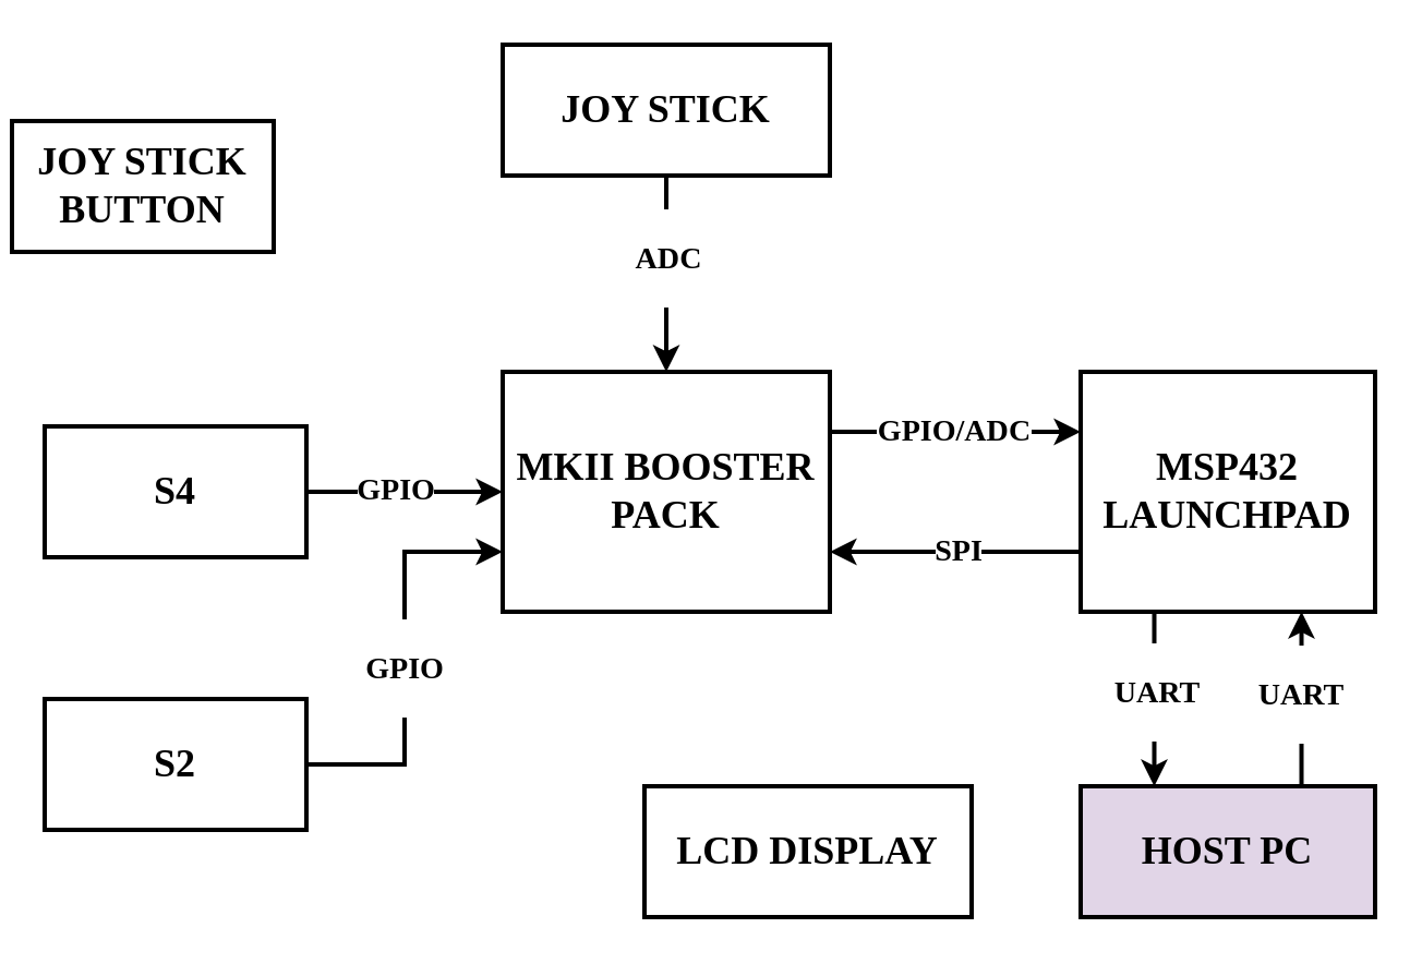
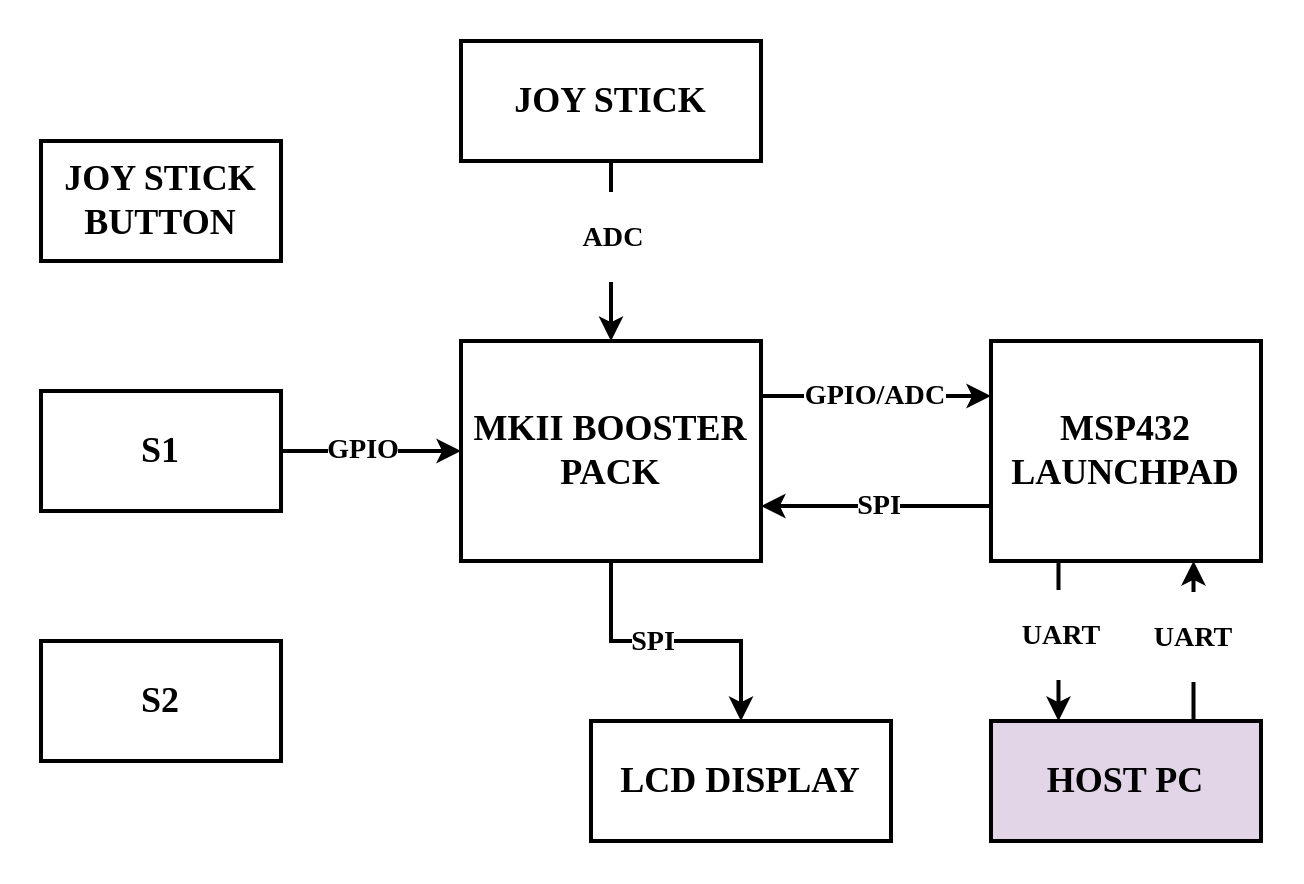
  <mxCell id="0" />
  <mxCell id="1" parent="0" />
+ <mxCell id="2" style="edgeStyle=orthogonalEdgeStyle;rounded=0;orthogonalLoop=1;jettySize=auto;html=1;exitX=0.5;exitY=1;exitDx=0;exitDy=0;entryX=0.5;entryY=0;entryDx=0;entryDy=0;strokeWidth=2;" edge="1" parent="1" source="6" target="15"><mxGeometry relative="1" as="geometry" /></mxCell>
+ <mxCell id="3" value="&lt;h3&gt;&lt;font face=&quot;Times New Roman&quot;&gt;SPI&lt;/font&gt;&lt;/h3&gt;" style="text;html=1;resizable=0;points=[];align=center;verticalAlign=middle;labelBackgroundColor=#ffffff;" vertex="1" connectable="0" parent="2"><mxGeometry x="-0.175" y="1" relative="1" as="geometry"><mxPoint as="offset" /></mxGeometry></mxCell>
  <mxCell id="4" style="edgeStyle=orthogonalEdgeStyle;rounded=0;orthogonalLoop=1;jettySize=auto;html=1;exitX=1;exitY=0.25;exitDx=0;exitDy=0;entryX=0;entryY=0.25;entryDx=0;entryDy=0;strokeWidth=2;" edge="1" parent="1" source="6" target="11"><mxGeometry relative="1" as="geometry" /></mxCell>
  <mxCell id="5" value="&lt;h3&gt;&lt;font face=&quot;Times New Roman&quot;&gt;GPIO/ADC&lt;/font&gt;&lt;/h3&gt;" style="text;html=1;resizable=0;points=[];align=center;verticalAlign=middle;labelBackgroundColor=#ffffff;" vertex="1" connectable="0" parent="4"><mxGeometry x="-0.026" y="1" relative="1" as="geometry"><mxPoint as="offset" /></mxGeometry></mxCell>
  <mxCell id="6" value="&lt;h2&gt;&lt;font style=&quot;font-size: 18px&quot; face=&quot;Times New Roman&quot;&gt;MKII BOOSTER PACK&lt;/font&gt;&lt;/h2&gt;" style="rounded=0;whiteSpace=wrap;html=1;strokeWidth=2;" vertex="1" parent="1"><mxGeometry x="230" y="170" width="150" height="110" as="geometry" /></mxCell>
  <mxCell id="7" style="edgeStyle=orthogonalEdgeStyle;rounded=0;orthogonalLoop=1;jettySize=auto;html=1;exitX=0;exitY=0.75;exitDx=0;exitDy=0;entryX=1;entryY=0.75;entryDx=0;entryDy=0;strokeWidth=2;" edge="1" parent="1" source="11" target="6"><mxGeometry relative="1" as="geometry" /></mxCell>
  <mxCell id="8" value="&lt;h3&gt;&lt;font face=&quot;Times New Roman&quot;&gt;SPI&lt;/font&gt;&lt;/h3&gt;" style="text;html=1;resizable=0;points=[];align=center;verticalAlign=middle;labelBackgroundColor=#ffffff;" vertex="1" connectable="0" parent="7"><mxGeometry x="-0.009" y="-1" relative="1" as="geometry"><mxPoint as="offset" /></mxGeometry></mxCell>
  <mxCell id="9" style="edgeStyle=orthogonalEdgeStyle;rounded=0;orthogonalLoop=1;jettySize=auto;html=1;exitX=0.25;exitY=1;exitDx=0;exitDy=0;entryX=0.25;entryY=0;entryDx=0;entryDy=0;strokeWidth=2;" edge="1" parent="1" source="11" target="14"><mxGeometry relative="1" as="geometry" /></mxCell>
  <mxCell id="10" value="&lt;h3&gt;&lt;font face=&quot;Times New Roman&quot;&gt;UART&lt;/font&gt;&lt;/h3&gt;" style="text;html=1;resizable=0;points=[];align=center;verticalAlign=middle;labelBackgroundColor=#ffffff;" vertex="1" connectable="0" parent="9"><mxGeometry x="-0.1" y="1" relative="1" as="geometry"><mxPoint as="offset" /></mxGeometry></mxCell>
  <mxCell id="11" value="&lt;h2&gt;&lt;font face=&quot;Times New Roman&quot;&gt;MSP432 LAUNCHPAD&lt;/font&gt;&lt;/h2&gt;" style="rounded=0;whiteSpace=wrap;html=1;strokeWidth=2;" vertex="1" parent="1"><mxGeometry x="495" y="170" width="135" height="110" as="geometry" /></mxCell>
  <mxCell id="12" style="edgeStyle=orthogonalEdgeStyle;rounded=0;orthogonalLoop=1;jettySize=auto;html=1;exitX=0.75;exitY=0;exitDx=0;exitDy=0;entryX=0.75;entryY=1;entryDx=0;entryDy=0;strokeWidth=2;" edge="1" parent="1" source="14" target="11"><mxGeometry relative="1" as="geometry" /></mxCell>
  <mxCell id="13" value="&lt;h3&gt;&lt;font face=&quot;Times New Roman&quot;&gt;UART&lt;/font&gt;&lt;/h3&gt;" style="text;html=1;resizable=0;points=[];align=center;verticalAlign=middle;labelBackgroundColor=#ffffff;" vertex="1" connectable="0" parent="12"><mxGeometry x="0.075" y="1" relative="1" as="geometry"><mxPoint as="offset" /></mxGeometry></mxCell>
  <mxCell id="14" value="&lt;h2&gt;&lt;font face=&quot;Times New Roman&quot;&gt;HOST PC&lt;/font&gt;&lt;/h2&gt;" style="rounded=0;whiteSpace=wrap;html=1;strokeWidth=2;fillColor=#e1d5e7;" vertex="1" parent="1"><mxGeometry x="495" y="360" width="135" height="60" as="geometry" /></mxCell>
  <mxCell id="15" value="&lt;h2&gt;&lt;font face=&quot;Times New Roman&quot;&gt;LCD DISPLAY&lt;/font&gt;&lt;/h2&gt;" style="rounded=0;whiteSpace=wrap;html=1;strokeWidth=2;" vertex="1" parent="1"><mxGeometry x="295" y="360" width="150" height="60" as="geometry" /></mxCell>
  <mxCell id="16" style="edgeStyle=orthogonalEdgeStyle;rounded=0;orthogonalLoop=1;jettySize=auto;html=1;exitX=0.5;exitY=1;exitDx=0;exitDy=0;entryX=0.5;entryY=0;entryDx=0;entryDy=0;strokeWidth=2;" edge="1" parent="1" source="18" target="6"><mxGeometry relative="1" as="geometry" /></mxCell>
  <mxCell id="17" value="&lt;h3&gt;&lt;font face=&quot;Times New Roman&quot;&gt;ADC&lt;/font&gt;&lt;/h3&gt;" style="text;html=1;resizable=0;points=[];align=center;verticalAlign=middle;labelBackgroundColor=#ffffff;" vertex="1" connectable="0" parent="16"><mxGeometry x="-0.178" relative="1" as="geometry"><mxPoint as="offset" /></mxGeometry></mxCell>
  <mxCell id="18" value="&lt;h2&gt;&lt;font face=&quot;Times New Roman&quot;&gt;JOY STICK&lt;/font&gt;&lt;/h2&gt;" style="rounded=0;whiteSpace=wrap;html=1;strokeWidth=2;" vertex="1" parent="1"><mxGeometry x="230" y="20" width="150" height="60" as="geometry" /></mxCell>
  <mxCell id="19" style="edgeStyle=orthogonalEdgeStyle;rounded=0;orthogonalLoop=1;jettySize=auto;html=1;exitX=1;exitY=0.5;exitDx=0;exitDy=0;entryX=0;entryY=0.5;entryDx=0;entryDy=0;strokeWidth=2;" edge="1" parent="1" source="21" target="6"><mxGeometry relative="1" as="geometry" /></mxCell>
  <mxCell id="20" value="&lt;h3&gt;&lt;font face=&quot;Times New Roman&quot;&gt;GPIO&lt;/font&gt;&lt;/h3&gt;" style="text;html=1;resizable=0;points=[];align=center;verticalAlign=middle;labelBackgroundColor=#ffffff;" vertex="1" connectable="0" parent="19"><mxGeometry x="-0.111" y="2" relative="1" as="geometry"><mxPoint as="offset" /></mxGeometry></mxCell>
- <mxCell id="21" value="&lt;h2&gt;&lt;font face=&quot;Times New Roman&quot;&gt;S4&lt;/font&gt;&lt;/h2&gt;" style="rounded=0;whiteSpace=wrap;html=1;strokeWidth=2;" vertex="1" parent="1"><mxGeometry x="20" y="195" width="120" height="60" as="geometry" /></mxCell>
- <mxCell id="22" style="edgeStyle=orthogonalEdgeStyle;rounded=0;orthogonalLoop=1;jettySize=auto;html=1;exitX=1;exitY=0.5;exitDx=0;exitDy=0;entryX=0;entryY=0.75;entryDx=0;entryDy=0;strokeWidth=2;" edge="1" parent="1" source="24" target="6"><mxGeometry relative="1" as="geometry" /></mxCell>
- <mxCell id="23" value="&lt;h3&gt;&lt;font face=&quot;Times New Roman&quot;&gt;GPIO&lt;/font&gt;&lt;/h3&gt;" style="text;html=1;resizable=0;points=[];align=center;verticalAlign=middle;labelBackgroundColor=#ffffff;" vertex="1" connectable="0" parent="22"><mxGeometry x="-0.037" y="1" relative="1" as="geometry"><mxPoint as="offset" /></mxGeometry></mxCell>
+ <mxCell id="21" value="&lt;h2&gt;&lt;font face=&quot;Times New Roman&quot;&gt;S1&lt;/font&gt;&lt;/h2&gt;" style="rounded=0;whiteSpace=wrap;html=1;strokeWidth=2;" vertex="1" parent="1"><mxGeometry x="20" y="195" width="120" height="60" as="geometry" /></mxCell>
  <mxCell id="24" value="&lt;h2&gt;&lt;font face=&quot;Times New Roman&quot;&gt;S2&lt;/font&gt;&lt;/h2&gt;" style="rounded=0;whiteSpace=wrap;html=1;strokeWidth=2;" vertex="1" parent="1"><mxGeometry x="20" y="320" width="120" height="60" as="geometry" /></mxCell>
- <mxCell id="25" value="&lt;h2&gt;&lt;font face=&quot;Times New Roman&quot;&gt;JOY STICK BUTTON&lt;/font&gt;&lt;/h2&gt;" style="rounded=0;whiteSpace=wrap;html=1;strokeWidth=2;" vertex="1" parent="1"><mxGeometry x="5" y="55" width="120" height="60" as="geometry" /></mxCell>
+ <mxCell id="25" value="&lt;h2&gt;&lt;font face=&quot;Times New Roman&quot;&gt;JOY STICK BUTTON&lt;/font&gt;&lt;/h2&gt;" style="rounded=0;whiteSpace=wrap;html=1;strokeWidth=2;" vertex="1" parent="1"><mxGeometry x="20" y="70" width="120" height="60" as="geometry" /></mxCell>
